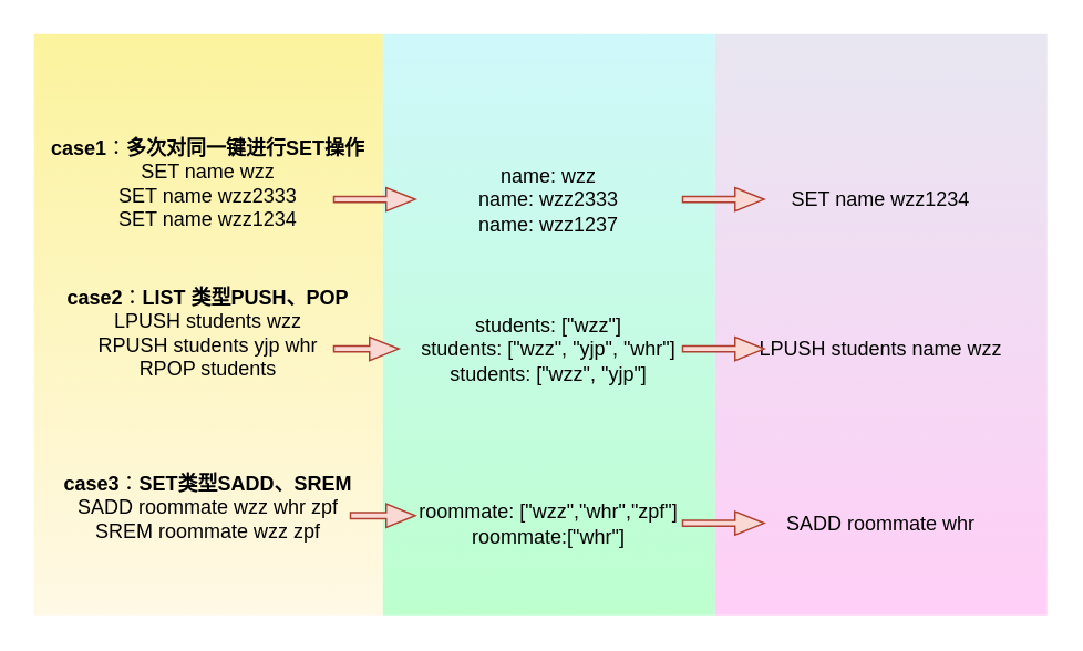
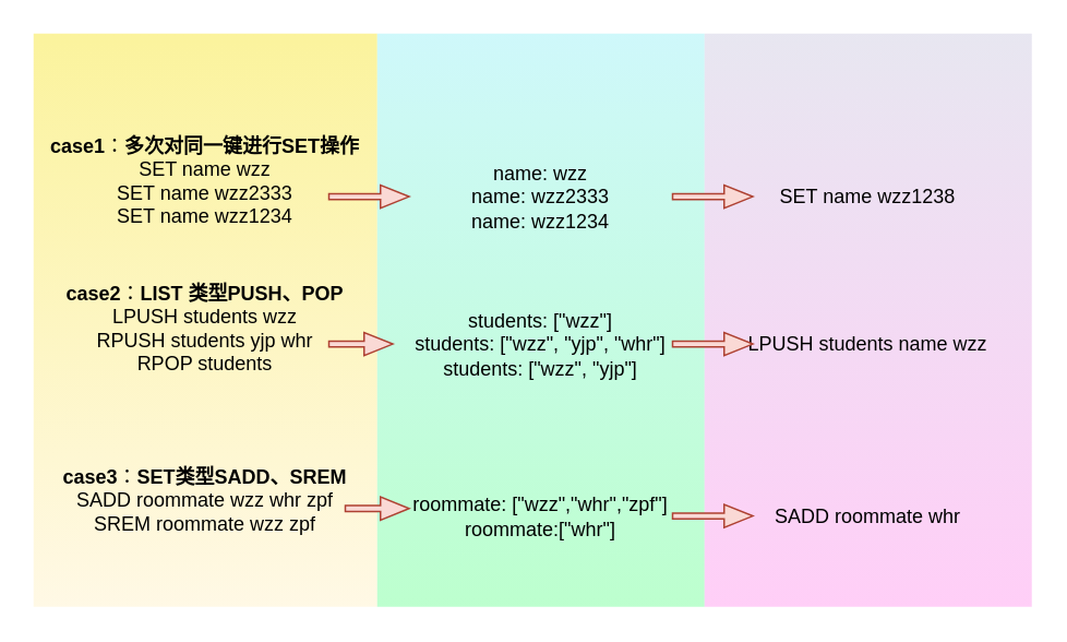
  <mxCell id="0" />
  <mxCell id="1" parent="0" />
  <mxCell id="2" value="" style="rounded=0;whiteSpace=wrap;html=1;strokeColor=none;fillColor=#fff2cc;gradientColor=#f7e73b;opacity=50;shadow=0;textShadow=0;gradientDirection=north;" vertex="1" parent="1"><mxGeometry x="20" y="20" width="210" height="350" as="geometry" /></mxCell>
  <mxCell id="3" value="&lt;div&gt;&lt;b&gt;case1&lt;/b&gt;：&lt;b&gt;多次对同一键进行SET操作&lt;/b&gt;&lt;/div&gt;SET name wzz&lt;div&gt;SET name wzz2333&lt;/div&gt;&lt;div&gt;SET name wzz1234&lt;/div&gt;" style="text;html=1;align=center;verticalAlign=middle;whiteSpace=wrap;rounded=0;" vertex="1" parent="1"><mxGeometry x="20" y="80" width="210" height="60" as="geometry" /></mxCell>
  <mxCell id="4" value="" style="rounded=0;whiteSpace=wrap;html=1;strokeColor=none;fillColor=#B5F4F8;opacity=65;gradientColor=#99FFB4;" vertex="1" parent="1"><mxGeometry x="230" y="20" width="200" height="350" as="geometry" /></mxCell>
- <mxCell id="5" value="name: wzz&lt;div&gt;name: wzz2333&lt;/div&gt;&lt;div&gt;name: wzz1237&lt;/div&gt;" style="text;html=1;align=center;verticalAlign=middle;whiteSpace=wrap;rounded=0;" vertex="1" parent="1"><mxGeometry x="230" y="100" width="200" height="40" as="geometry" /></mxCell>
+ <mxCell id="5" value="name: wzz&lt;div&gt;name: wzz2333&lt;/div&gt;&lt;div&gt;name: wzz1234&lt;/div&gt;" style="text;html=1;align=center;verticalAlign=middle;whiteSpace=wrap;rounded=0;" vertex="1" parent="1"><mxGeometry x="230" y="100" width="200" height="40" as="geometry" /></mxCell>
  <mxCell id="6" value="" style="shape=flexArrow;endArrow=classic;html=1;rounded=0;width=3.611;endSize=5.5;endWidth=9.491;fillColor=#fad9d5;strokeColor=#ae4132;" edge="1" parent="1"><mxGeometry width="50" height="50" relative="1" as="geometry"><mxPoint x="200" y="119.58" as="sourcePoint" /><mxPoint x="250" y="119.58" as="targetPoint" /></mxGeometry></mxCell>
  <mxCell id="7" value="&lt;div&gt;&lt;b&gt;case2&lt;/b&gt;：&lt;b&gt;LIST 类型PUSH、POP&lt;/b&gt;&lt;/div&gt;LPUSH students wzz&lt;div&gt;RPUSH students yjp whr&lt;/div&gt;&lt;div&gt;RPOP students&lt;/div&gt;" style="text;html=1;align=center;verticalAlign=middle;whiteSpace=wrap;rounded=0;" vertex="1" parent="1"><mxGeometry x="20" y="170" width="210" height="60" as="geometry" /></mxCell>
  <mxCell id="8" value="students: [&quot;wzz&quot;]&lt;div&gt;students: [&quot;wzz&quot;, &quot;yjp&quot;, &quot;whr&quot;]&lt;/div&gt;&lt;div&gt;students: [&quot;wzz&quot;, &quot;yjp&quot;]&lt;/div&gt;" style="text;html=1;align=center;verticalAlign=middle;whiteSpace=wrap;rounded=0;" vertex="1" parent="1"><mxGeometry x="230" y="190" width="200" height="40" as="geometry" /></mxCell>
  <mxCell id="9" value="" style="shape=flexArrow;endArrow=classic;html=1;rounded=0;width=3.611;endSize=5.5;endWidth=9.491;fillColor=#fad9d5;strokeColor=#ae4132;" edge="1" parent="1"><mxGeometry width="50" height="50" relative="1" as="geometry"><mxPoint x="200" y="209.58" as="sourcePoint" /><mxPoint x="240" y="209.58" as="targetPoint" /></mxGeometry></mxCell>
  <mxCell id="10" value="&lt;div&gt;&lt;b&gt;case3&lt;/b&gt;：&lt;b&gt;SET类型SADD、SREM&lt;/b&gt;&lt;/div&gt;SADD roommate wzz whr zpf&lt;div&gt;SREM roommate&amp;nbsp;wzz zpf&lt;/div&gt;" style="text;html=1;align=center;verticalAlign=middle;whiteSpace=wrap;rounded=0;" vertex="1" parent="1"><mxGeometry x="20" y="275" width="210" height="60" as="geometry" /></mxCell>
  <mxCell id="11" value="" style="shape=flexArrow;endArrow=classic;html=1;rounded=0;width=3.611;endSize=5.5;endWidth=9.491;fillColor=#fad9d5;strokeColor=#ae4132;" edge="1" parent="1"><mxGeometry width="50" height="50" relative="1" as="geometry"><mxPoint x="210" y="310" as="sourcePoint" /><mxPoint x="250" y="310" as="targetPoint" /></mxGeometry></mxCell>
  <mxCell id="12" value="roommate: [&quot;wzz&quot;,&quot;whr&quot;,&quot;zpf&quot;]&lt;div&gt;roommate:[&quot;whr&quot;]&lt;/div&gt;" style="text;html=1;align=center;verticalAlign=middle;whiteSpace=wrap;rounded=0;" vertex="1" parent="1"><mxGeometry x="230" y="295" width="200" height="40" as="geometry" /></mxCell>
  <mxCell id="13" value="" style="rounded=0;whiteSpace=wrap;html=1;strokeColor=none;fillColor=#d0cee2;opacity=50;gradientColor=#FF9EEF;" vertex="1" parent="1"><mxGeometry x="430" y="20" width="200" height="350" as="geometry" /></mxCell>
  <mxCell id="14" value="" style="shape=flexArrow;endArrow=classic;html=1;rounded=0;width=3.611;endSize=5.5;endWidth=9.491;fillColor=#fad9d5;strokeColor=#ae4132;" edge="1" parent="1"><mxGeometry width="50" height="50" relative="1" as="geometry"><mxPoint x="410" y="119.58" as="sourcePoint" /><mxPoint x="460" y="119.58" as="targetPoint" /></mxGeometry></mxCell>
- <mxCell id="15" value="SET name wzz1234" style="text;html=1;align=center;verticalAlign=middle;whiteSpace=wrap;rounded=0;" vertex="1" parent="1"><mxGeometry x="430" y="100" width="200" height="40" as="geometry" /></mxCell>
+ <mxCell id="15" value="SET name wzz1238" style="text;html=1;align=center;verticalAlign=middle;whiteSpace=wrap;rounded=0;" vertex="1" parent="1"><mxGeometry x="430" y="100" width="200" height="40" as="geometry" /></mxCell>
  <mxCell id="16" value="LPUSH students name wzz" style="text;html=1;align=center;verticalAlign=middle;whiteSpace=wrap;rounded=0;" vertex="1" parent="1"><mxGeometry x="430" y="190" width="200" height="40" as="geometry" /></mxCell>
  <mxCell id="17" value="SADD roommate whr" style="text;html=1;align=center;verticalAlign=middle;whiteSpace=wrap;rounded=0;" vertex="1" parent="1"><mxGeometry x="430" y="295" width="200" height="40" as="geometry" /></mxCell>
  <mxCell id="18" value="" style="shape=flexArrow;endArrow=classic;html=1;rounded=0;width=3.611;endSize=5.5;endWidth=9.491;fillColor=#fad9d5;strokeColor=#ae4132;" edge="1" parent="1"><mxGeometry width="50" height="50" relative="1" as="geometry"><mxPoint x="410" y="209.58" as="sourcePoint" /><mxPoint x="460" y="209.58" as="targetPoint" /></mxGeometry></mxCell>
  <mxCell id="19" value="" style="shape=flexArrow;endArrow=classic;html=1;rounded=0;width=3.611;endSize=5.5;endWidth=9.491;fillColor=#fad9d5;strokeColor=#ae4132;" edge="1" parent="1"><mxGeometry width="50" height="50" relative="1" as="geometry"><mxPoint x="410" y="314.58" as="sourcePoint" /><mxPoint x="460" y="314.58" as="targetPoint" /></mxGeometry></mxCell>
